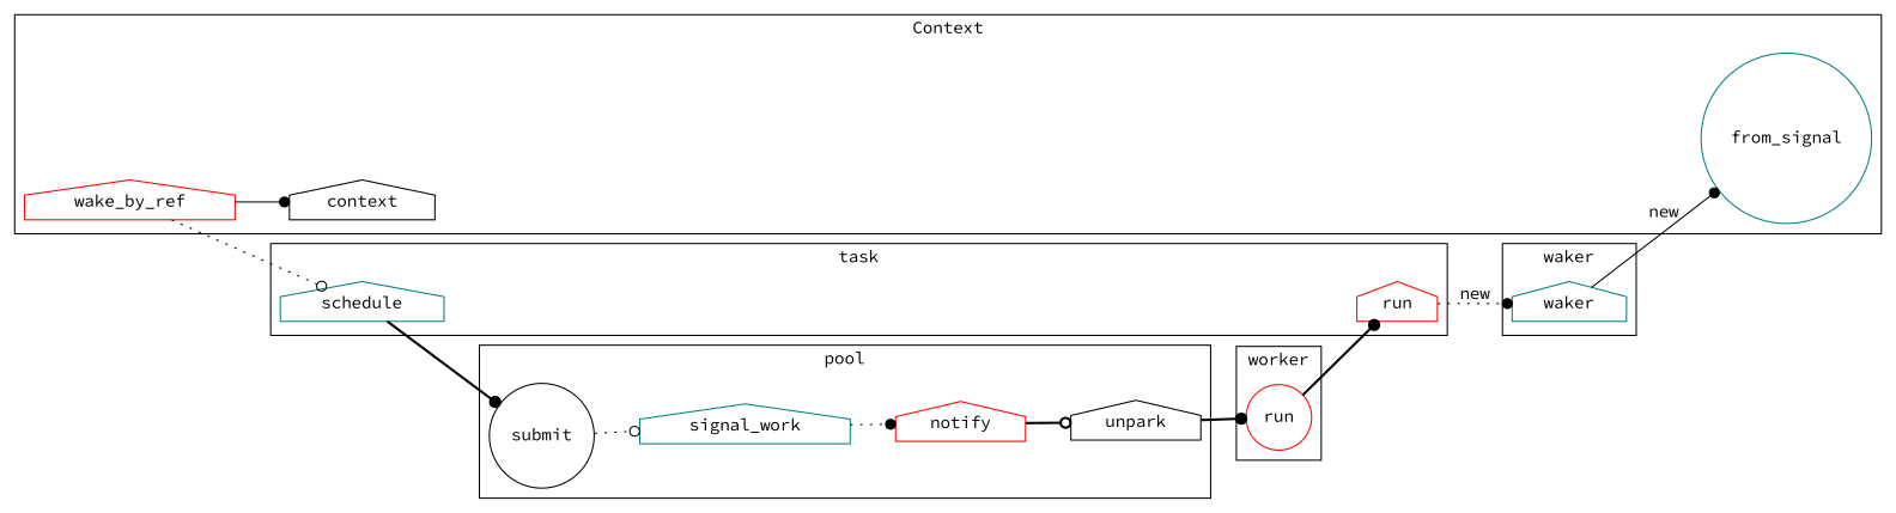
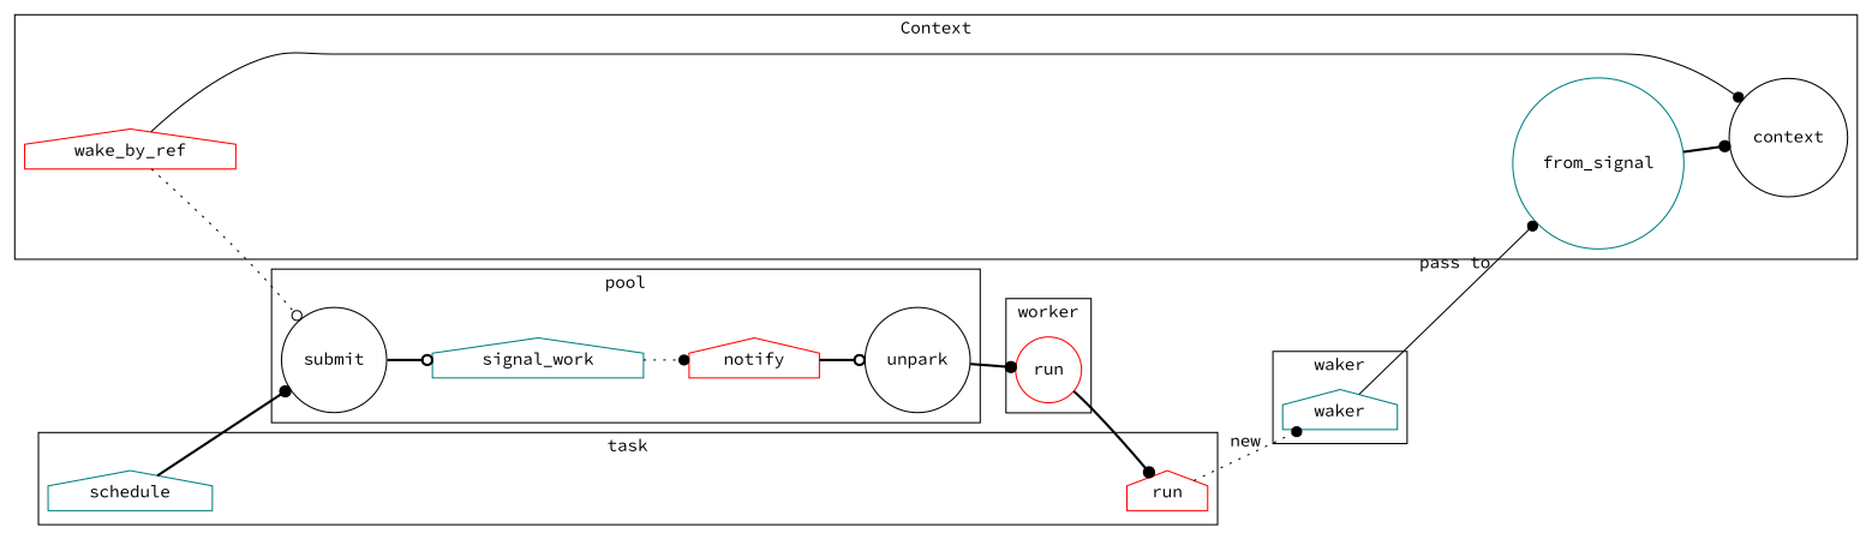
  digraph {
    fontname="Source Code Pro"
    newrank=true
    rankdir=LR
    node [color=red fontname="Source Code Pro" shape=house]
    edge [arrowhead=dot fontname="Source Code Pro" style=bold]
    n1 [label=run]
    n2 [color=teal label=schedule]
    n3 [label=run shape=circle]
    waker [color=teal]
-   n5 [color=black label=context]
+   n5 [color=black label=context shape=circle]
    wake_by_ref
    n7 [color=teal label=from_signal shape=circle]
    n8 [color=black label=submit shape=circle]
    signal_work [color=teal]
-   n10 [color=black label=unpark]
+   n10 [color=black label=unpark shape=circle]
    notify
    subgraph cluster_1 {
      label=task
      n1
      n2
    }
    subgraph cluster_2 {
      label=worker
      n3
    }
    subgraph cluster_3 {
      label=waker
      waker
    }
    subgraph cluster_4 {
      label=Context
      n5
      wake_by_ref
      n7
    }
    subgraph cluster_5 {
      label=pool
      n8
      signal_work
      n10
      notify
    }
    n1 -> waker [label=new style=dotted]
    n2 -> n8
    n3 -> n1
-   waker -> n7 [label=new style=solid]
-   wake_by_ref -> n2 [arrowhead=odot style=dotted]
+   waker -> n7 [label="pass to" style=solid]
+   wake_by_ref -> n8 [arrowhead=odot style=dotted]
    wake_by_ref -> n5 [style=solid]
-   n8 -> signal_work [arrowhead=odot style=dotted]
+   n7 -> n5
+   n8 -> signal_work [arrowhead=odot]
    signal_work -> notify [style=dotted]
    n10 -> n3
    notify -> n10 [arrowhead=odot]
  }
